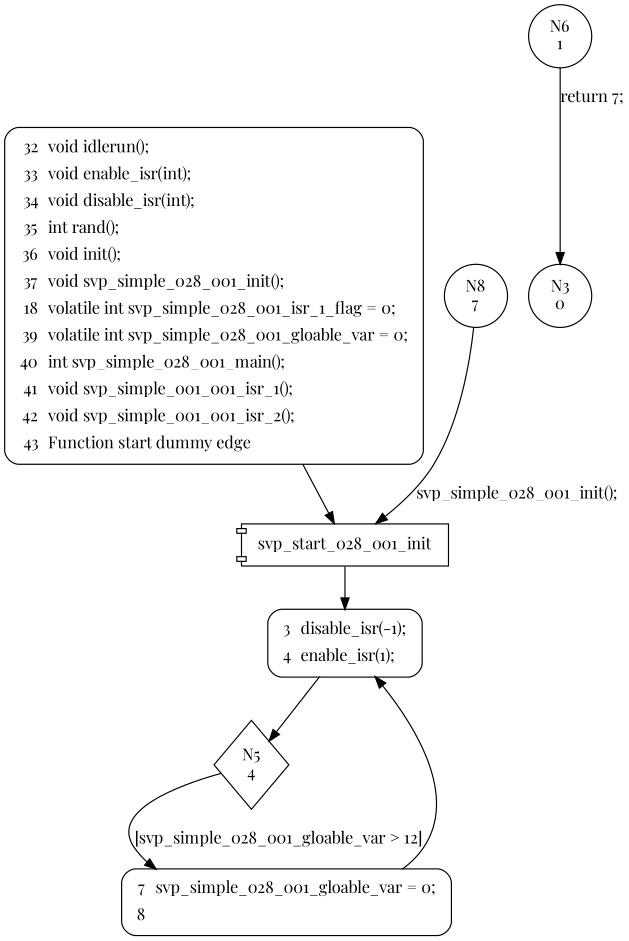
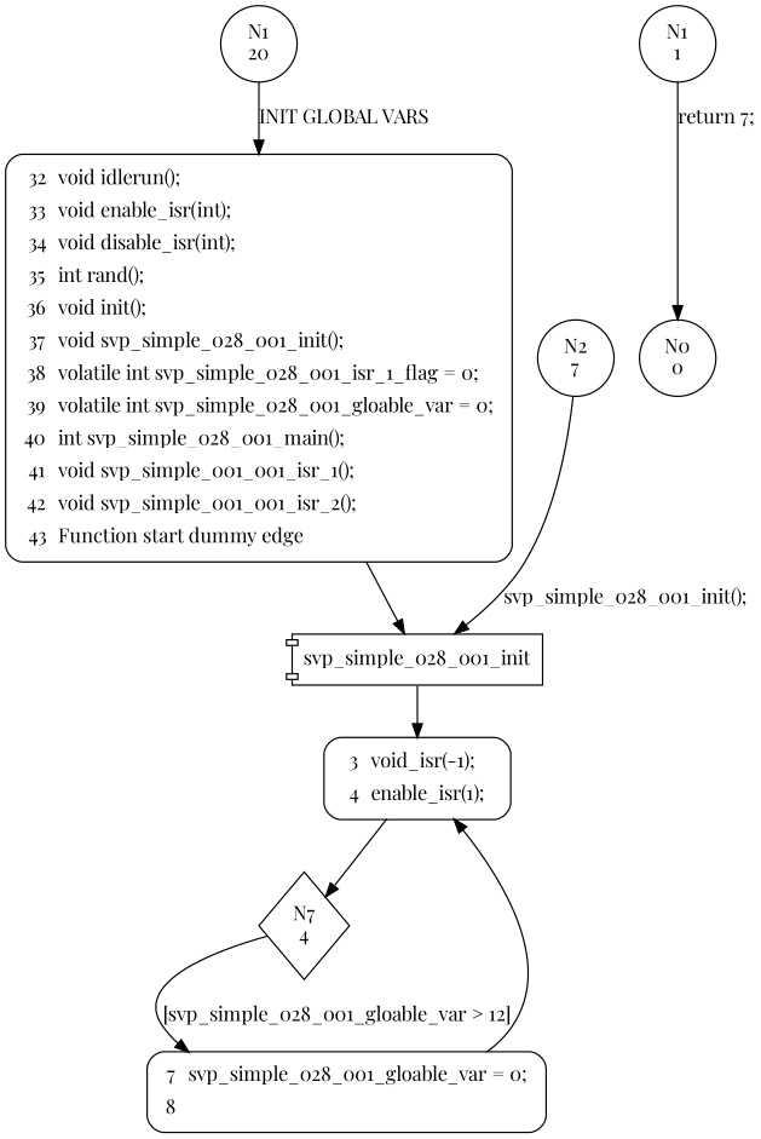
  digraph {
    fontname="Playfair Display"
    node [fontname="Playfair Display" shape=circle]
    edge [fontname="Playfair Display"]
-   n2 [fillcolor=white label=<<table border="0" cellborder="0" cellpadding="3" bgcolor="white"><tr><td align="right">32</td><td align="left">void idlerun();</td></tr><tr><td align="right">33</td><td align="left">void enable_isr(int);</td></tr><tr><td align="right">34</td><td align="left">void disable_isr(int);</td></tr><tr><td align="right">35</td><td align="left">int rand();</td></tr><tr><td align="right">36</td><td align="left">void init();</td></tr><tr><td align="right">37</td><td align="left">void svp_simple_028_001_init();</td></tr><tr><td align="right">18</td><td align="left">volatile int svp_simple_028_001_isr_1_flag = 0;</td></tr><tr><td align="right">39</td><td align="left">volatile int svp_simple_028_001_gloable_var = 0;</td></tr><tr><td align="right">40</td><td align="left">int svp_simple_028_001_main();</td></tr><tr><td align="right">41</td><td align="left">void svp_simple_001_001_isr_1();</td></tr><tr><td align="right">42</td><td align="left">void svp_simple_001_001_isr_2();</td></tr><tr><td align="right">43</td><td align="left">Function start dummy edge</td></tr></table>> penwidth=1 shape=Mrecord style="filled,bold"]
-   n3 [label=svp_start_028_001_init shape=component]
-   n4 [label="N8\n7"]
-   n5 [fillcolor=white label=<<table border="0" cellborder="0" cellpadding="3" bgcolor="white"><tr><td align="right">3</td><td align="left">disable_isr(-1);</td></tr><tr><td align="right">4</td><td align="left">enable_isr(1);</td></tr></table>> penwidth=1 shape=Mrecord style="filled,bold"]
-   n6 [label="N5\n4" shape=diamond]
+   n1 [label="N1\n20"]
+   n2 [fillcolor=white label=<<table border="0" cellborder="0" cellpadding="3" bgcolor="white"><tr><td align="right">32</td><td align="left">void idlerun();</td></tr><tr><td align="right">33</td><td align="left">void enable_isr(int);</td></tr><tr><td align="right">34</td><td align="left">void disable_isr(int);</td></tr><tr><td align="right">35</td><td align="left">int rand();</td></tr><tr><td align="right">36</td><td align="left">void init();</td></tr><tr><td align="right">37</td><td align="left">void svp_simple_028_001_init();</td></tr><tr><td align="right">38</td><td align="left">volatile int svp_simple_028_001_isr_1_flag = 0;</td></tr><tr><td align="right">39</td><td align="left">volatile int svp_simple_028_001_gloable_var = 0;</td></tr><tr><td align="right">40</td><td align="left">int svp_simple_028_001_main();</td></tr><tr><td align="right">41</td><td align="left">void svp_simple_001_001_isr_1();</td></tr><tr><td align="right">42</td><td align="left">void svp_simple_001_001_isr_2();</td></tr><tr><td align="right">43</td><td align="left">Function start dummy edge</td></tr></table>> penwidth=1 shape=Mrecord style="filled,bold"]
+   n3 [label=svp_simple_028_001_init shape=component]
+   n4 [label="N2\n7"]
+   n5 [fillcolor=white label=<<table border="0" cellborder="0" cellpadding="3" bgcolor="white"><tr><td align="right">3</td><td align="left">void_isr(-1);</td></tr><tr><td align="right">4</td><td align="left">enable_isr(1);</td></tr></table>> penwidth=1 shape=Mrecord style="filled,bold"]
+   n6 [label="N7\n4" shape=diamond]
    n7 [fillcolor=white label=<<table border="0" cellborder="0" cellpadding="3" bgcolor="white"><tr><td align="right">7</td><td align="left">svp_simple_028_001_gloable_var = 0;</td></tr><tr><td align="right">8</td><td align="left"></td></tr></table>> penwidth=1 shape=Mrecord style="filled,bold"]
-   n8 [label="N6\n1"]
-   n9 [label="N3\n0"]
+   n8 [label="N1\n1"]
+   n9 [label="N0\n0"]
+   n1 -> n2 [label="INIT GLOBAL VARS"]
    n2 -> n3
    n3 -> n5
    n4 -> n3 [label="svp_simple_028_001_init();"]
    n5 -> n6
    n6 -> n7 [label="[svp_simple_028_001_gloable_var > 12]"]
    n7 -> n5
    n8 -> n9 [label="return 7;"]
  }
